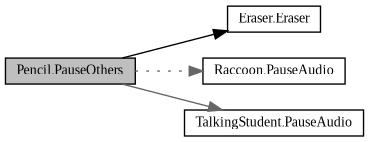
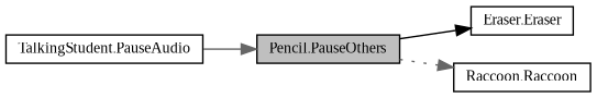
  digraph {
    fontname="Liberation Serif"
    rankdir=LR
    node [color=black fillcolor=white fontname="Liberation Serif" fontsize=10 shape=record style=filled]
    edge [color=gray40 fontname="Liberation Serif" fontsize=10 labelfontname=Helvetica labelfontsize=10 style=solid]
    n1 [fillcolor=grey75 fontcolor=black height=0.2 label="Pencil.PauseOthers" width=0.4]
    n2 [height=0.2 label="Eraser.Eraser" width=0.4]
-   n3 [height=0.2 label="Raccoon.PauseAudio" width=0.4]
+   n3 [height=0.2 label="Raccoon.Raccoon" width=0.4]
    n4 [height=0.2 label="TalkingStudent.PauseAudio" width=0.4]
    n1 -> n2 [color=black]
    n1 -> n3 [style=dotted]
-   n1 -> n4
+   n4 -> n1
  }
